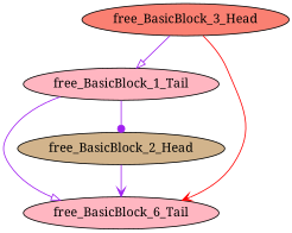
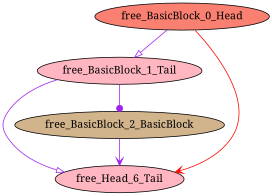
  digraph {
    fontname="Noto Serif"
    node [fillcolor=lightpink fontname="Noto Serif" style=filled]
    edge [arrowhead=onormal color=purple fontname="Noto Serif"]
    free_BasicBlock_1_Tail
-   free_BasicBlock_0_Head [fillcolor=salmon label=free_BasicBlock_3_Head]
-   free_BasicBlock_6_Tail
-   free_BasicBlock_2_Head [fillcolor=tan]
+   free_BasicBlock_0_Head [fillcolor=salmon]
+   free_BasicBlock_6_Tail [label=free_Head_6_Tail]
+   free_BasicBlock_2_Head [fillcolor=tan label=free_BasicBlock_2_BasicBlock]
    free_BasicBlock_1_Tail -> free_BasicBlock_6_Tail
    free_BasicBlock_1_Tail -> free_BasicBlock_2_Head [arrowhead=dot]
    free_BasicBlock_0_Head -> free_BasicBlock_1_Tail
    free_BasicBlock_0_Head -> free_BasicBlock_6_Tail [arrowhead=vee color=red]
    free_BasicBlock_2_Head -> free_BasicBlock_6_Tail [arrowhead=vee]
  }
